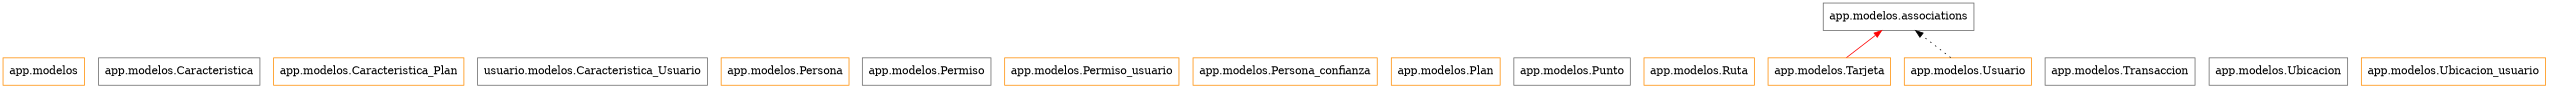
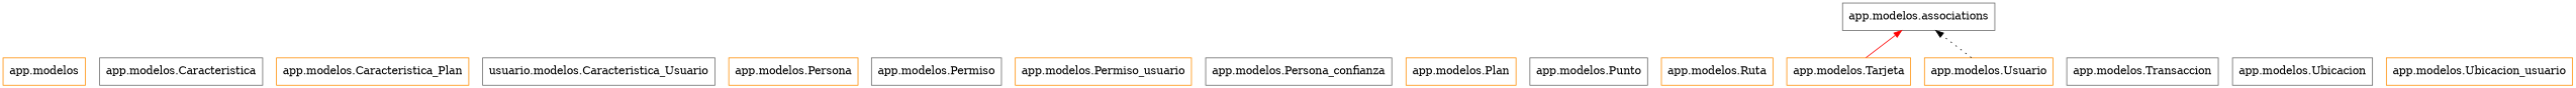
  digraph {
    rankdir=BT
    node [color=darkorange shape=box style=solid]
    edge [arrowhead=normal arrowtail=none]
    n1 [label="app.modelos"]
    n2 [color=gray40 label="app.modelos.Caracteristica"]
    n3 [label="app.modelos.Caracteristica_Plan"]
    n4 [color=gray40 label="usuario.modelos.Caracteristica_Usuario"]
    n5 [label="app.modelos.Persona"]
    n6 [color=gray40 label="app.modelos.Permiso"]
    n7 [label="app.modelos.Permiso_usuario"]
-   n8 [label="app.modelos.Persona_confianza"]
+   n8 [color=gray40 label="app.modelos.Persona_confianza"]
    n9 [label="app.modelos.Plan"]
    n10 [color=gray40 label="app.modelos.Punto"]
    n11 [label="app.modelos.Ruta"]
    n12 [label="app.modelos.Tarjeta"]
    n13 [color=gray40 label="app.modelos.associations"]
    n14 [color=gray40 label="app.modelos.Transaccion"]
    n15 [color=gray40 label="app.modelos.Ubicacion"]
    n16 [label="app.modelos.Ubicacion_usuario"]
    n17 [label="app.modelos.Usuario"]
    n12 -> n13 [color=red style=solid]
    n17 -> n13 [color=black style=dotted]
  }
